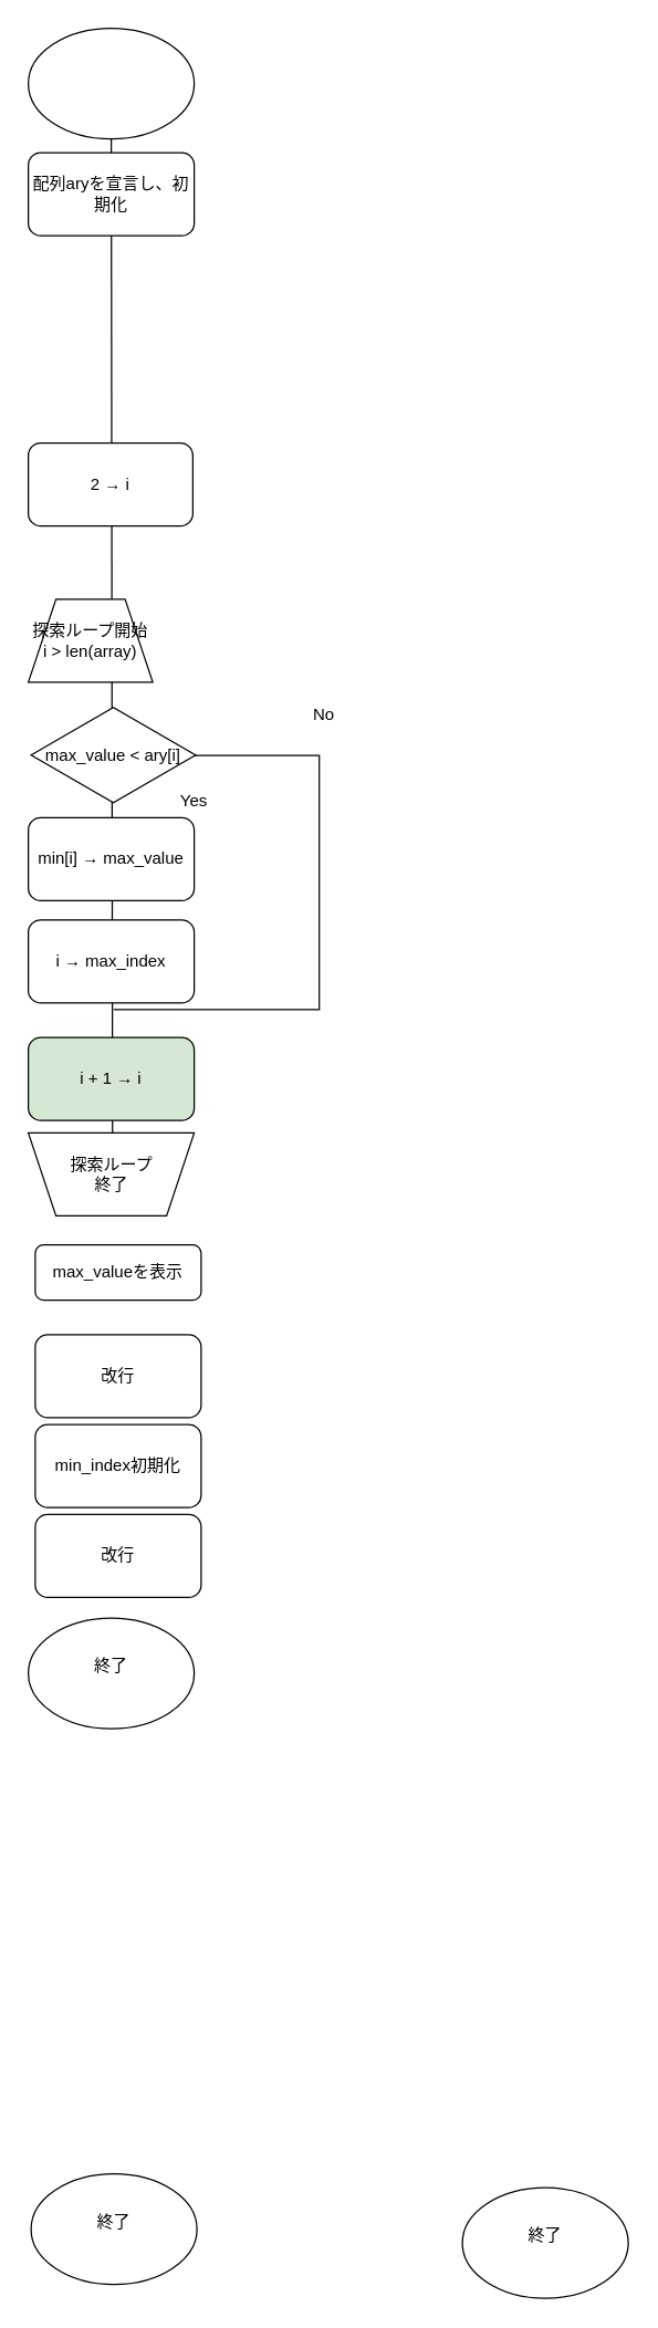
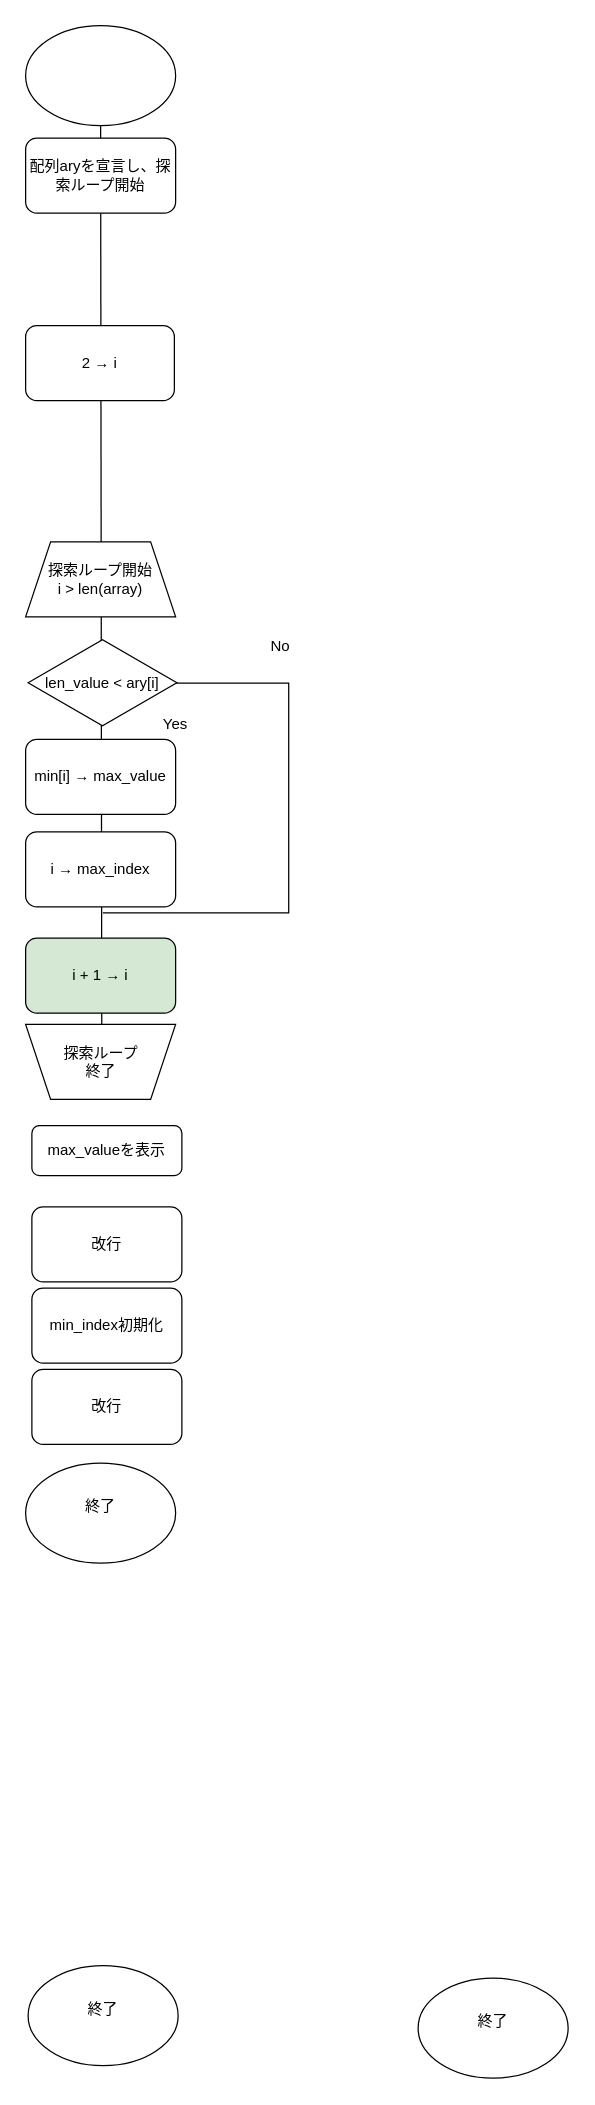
  <mxCell id="0" />
  <mxCell id="1" parent="0" />
  <mxCell id="2" value="" style="shape=partialRectangle;whiteSpace=wrap;html=1;bottom=1;right=1;left=1;top=0;fillColor=none;routingCenterX=-0.5;rotation=-90;" parent="1" vertex="1"><mxGeometry x="64.51" y="563.77" width="183.74" height="148.19" as="geometry" /></mxCell>
  <mxCell id="3" value="" style="ellipse;whiteSpace=wrap;html=1;" parent="1" vertex="1"><mxGeometry x="22" y="1572" width="120" height="80" as="geometry" /></mxCell>
  <mxCell id="4" value="終了" style="text;html=1;align=center;verticalAlign=middle;whiteSpace=wrap;rounded=0;" parent="1" vertex="1"><mxGeometry x="52" y="1592" width="60" height="30" as="geometry" /></mxCell>
  <mxCell id="5" value="" style="endArrow=none;html=1;entryX=0.5;entryY=1;entryDx=0;entryDy=0;" parent="1" edge="1"><mxGeometry width="50" height="50" relative="1" as="geometry"><mxPoint x="80.962" y="870" as="sourcePoint" /><mxPoint x="80" y="100" as="targetPoint" /></mxGeometry></mxCell>
- <mxCell id="6" value="探索ループ開始&lt;div&gt;i &amp;gt; len(array)&lt;/div&gt;" style="shape=trapezoid;perimeter=trapezoidPerimeter;whiteSpace=wrap;html=1;fixedSize=1;" parent="1" vertex="1"><mxGeometry x="20" y="433" width="90" height="60" as="geometry" /></mxCell>
+ <mxCell id="6" value="探索ループ開始&lt;div&gt;i &amp;gt; len(array)&lt;/div&gt;" style="shape=trapezoid;perimeter=trapezoidPerimeter;whiteSpace=wrap;html=1;fixedSize=1;" parent="1" vertex="1"><mxGeometry x="20" y="433" width="120" height="60" as="geometry" /></mxCell>
  <mxCell id="7" value="" style="ellipse;whiteSpace=wrap;html=1;" parent="1" vertex="1"><mxGeometry x="20" y="20" width="120" height="80" as="geometry" /></mxCell>
  <mxCell id="8" value="i + 1 → i" style="rounded=1;whiteSpace=wrap;html=1;fillColor=#d5e8d4;" parent="1" vertex="1"><mxGeometry x="20" y="750" width="120" height="60" as="geometry" /></mxCell>
  <mxCell id="9" value="" style="group" parent="1" vertex="1" connectable="0"><mxGeometry x="20" y="819" width="130" height="65.5" as="geometry" /></mxCell>
  <mxCell id="10" value="" style="shape=trapezoid;perimeter=trapezoidPerimeter;whiteSpace=wrap;html=1;fixedSize=1;rotation=-180;" parent="9" vertex="1"><mxGeometry width="120" height="60" as="geometry" /></mxCell>
  <mxCell id="11" value="&lt;span style=&quot;color: rgb(0, 0, 0);&quot;&gt;探索&lt;/span&gt;ループ&lt;div&gt;終了&lt;/div&gt;" style="text;html=1;align=center;verticalAlign=middle;whiteSpace=wrap;rounded=0;" parent="9" vertex="1"><mxGeometry x="9.5" y="4.5" width="101" height="50.5" as="geometry" /></mxCell>
- <mxCell id="12" value="配列aryを宣言し、初期化" style="rounded=1;whiteSpace=wrap;html=1;" parent="1" vertex="1"><mxGeometry x="20" y="110" width="120" height="60" as="geometry" /></mxCell>
+ <mxCell id="12" value="配列aryを宣言し、探索ループ開始" style="rounded=1;whiteSpace=wrap;html=1;" parent="1" vertex="1"><mxGeometry x="20" y="110" width="120" height="60" as="geometry" /></mxCell>
  <mxCell id="13" value="" style="ellipse;whiteSpace=wrap;html=1;" parent="1" vertex="1"><mxGeometry x="20" y="1170" width="120" height="80" as="geometry" /></mxCell>
  <mxCell id="14" value="終了" style="text;html=1;align=center;verticalAlign=middle;whiteSpace=wrap;rounded=0;" parent="1" vertex="1"><mxGeometry x="50" y="1190" width="60" height="30" as="geometry" /></mxCell>
  <mxCell id="15" value="Yes" style="text;html=1;align=center;verticalAlign=middle;whiteSpace=wrap;rounded=0;" parent="1" vertex="1"><mxGeometry x="110" y="563.77" width="60" height="30" as="geometry" /></mxCell>
- <mxCell id="16" value="No" style="text;html=1;align=center;verticalAlign=middle;whiteSpace=wrap;rounded=0;" parent="1" vertex="1"><mxGeometry x="204" y="502" width="60" height="30" as="geometry" /></mxCell>
+ <mxCell id="16" value="No" style="text;html=1;align=center;verticalAlign=middle;whiteSpace=wrap;rounded=0;" parent="1" vertex="1"><mxGeometry x="194" y="502" width="60" height="30" as="geometry" /></mxCell>
  <mxCell id="17" value="max_valueを表示" style="rounded=1;whiteSpace=wrap;html=1;" parent="1" vertex="1"><mxGeometry x="25" y="900" width="120" height="40" as="geometry" /></mxCell>
  <mxCell id="18" value="" style="ellipse;whiteSpace=wrap;html=1;" parent="1" vertex="1"><mxGeometry x="334" y="1582" width="120" height="80" as="geometry" /></mxCell>
  <mxCell id="19" value="終了" style="text;html=1;align=center;verticalAlign=middle;whiteSpace=wrap;rounded=0;" parent="1" vertex="1"><mxGeometry x="364" y="1602" width="60" height="30" as="geometry" /></mxCell>
  <mxCell id="20" value="min[i] → max_value" style="rounded=1;whiteSpace=wrap;html=1;" parent="1" vertex="1"><mxGeometry x="20" y="591" width="120" height="60" as="geometry" /></mxCell>
- <mxCell id="21" value="max_value &amp;lt; ary[i]" style="html=1;whiteSpace=wrap;aspect=fixed;shape=isoRectangle;" parent="1" vertex="1"><mxGeometry x="22" y="510" width="119" height="71.4" as="geometry" /></mxCell>
+ <mxCell id="21" value="len_value &amp;lt; ary[i]" style="html=1;whiteSpace=wrap;aspect=fixed;shape=isoRectangle;" parent="1" vertex="1"><mxGeometry x="22" y="510" width="119" height="71.4" as="geometry" /></mxCell>
  <mxCell id="22" value="i → max_index" style="rounded=1;whiteSpace=wrap;html=1;" parent="1" vertex="1"><mxGeometry x="20" y="665" width="120" height="60" as="geometry" /></mxCell>
  <mxCell id="23" value="&lt;span style=&quot;color: rgb(0, 0, 0);&quot;&gt;min_index&lt;/span&gt;初期化" style="rounded=1;whiteSpace=wrap;html=1;" parent="1" vertex="1"><mxGeometry x="25" y="1030" width="120" height="60" as="geometry" /></mxCell>
  <mxCell id="24" value="改行" style="rounded=1;whiteSpace=wrap;html=1;" parent="1" vertex="1"><mxGeometry x="25" y="965" width="120" height="60" as="geometry" /></mxCell>
  <mxCell id="25" value="&lt;span style=&quot;color: rgb(0, 0, 0);&quot;&gt;改行&lt;/span&gt;" style="rounded=1;whiteSpace=wrap;html=1;" parent="1" vertex="1"><mxGeometry x="25" y="1095" width="120" height="60" as="geometry" /></mxCell>
- <mxCell id="26" value="&lt;span style=&quot;color: rgb(0, 0, 0);&quot;&gt;2 → i&lt;/span&gt;" style="rounded=1;whiteSpace=wrap;html=1;" parent="1" vertex="1"><mxGeometry x="20" y="320" width="119" height="60" as="geometry" /></mxCell>
+ <mxCell id="26" value="&lt;span style=&quot;color: rgb(0, 0, 0);&quot;&gt;2 → i&lt;/span&gt;" style="rounded=1;whiteSpace=wrap;html=1;" parent="1" vertex="1"><mxGeometry x="20" y="260" width="119" height="60" as="geometry" /></mxCell>
